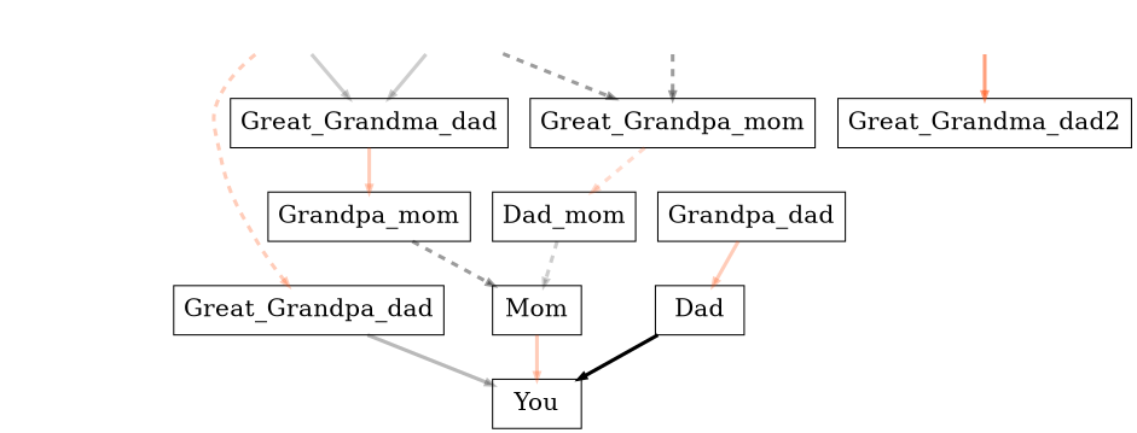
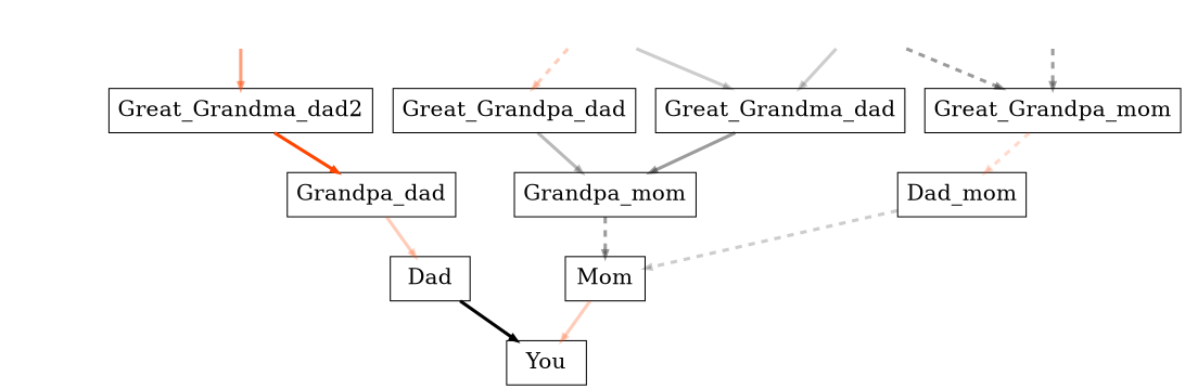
  digraph {
    node [style=filled fillcolor=white fontsize=20 penwidth=1 shape=rectangle]
    edge [style=solid arrowsize=0.5 penwidth=3.0]
    "Gen 0" [style=invis fillcolor="" fontsize="" penwidth="" shape=""]
    n2 [height=0.55 label=Great_Grandpa_mom width=1.0]
    "Gen 1" [style=invis fillcolor="" fontsize="" penwidth="" shape=""]
    n4 [height=0.55 label=Dad_mom width=1.0]
    "Gen 2" [style=invis fillcolor="" fontsize="" penwidth="" shape=""]
    Mom [height=0.55 width=1.0]
    "Gen 3" [style=invis fillcolor="" fontsize="" penwidth="" shape=""]
    You [height=0.55 width=1.0]
    empty1 [height=0.55 style=invis width=1.0]
    Great_Grandma_dad2 [height=0.55 width=1.0]
    Grandpa_dad [height=0.55 width=1.0]
    empty2 [height=0.55 style=invis width=1.0]
    Great_Grandma_dad [height=0.55 width=1.0]
    Great_Grandpa_dad [height=0.55 width=1.0]
    Grandpa_mom [height=0.55 width=1.0]
    empty3 [height=0.55 style=invis width=1.0]
    empty4 [height=0.55 style=invis width=1.0]
    Dad [height=0.55 width=1.0]
    subgraph sub_1 {
      rank=same
      "Gen 0"
      n2
    }
    subgraph sub_2 {
      rank=same
      "Gen 1"
      n4
    }
    subgraph sub_3 {
      rank=same
      "Gen 2"
      Mom
    }
    subgraph sub_4 {
      rank=same
      "Gen 3"
      You
    }
    "Gen 0" -> "Gen 1" [style=invis arrowsize="" penwidth=""]
    n2 -> n4 [color="#FF450032" style=dashed]
    "Gen 1" -> "Gen 2" [style=invis arrowsize="" penwidth=""]
    n4 -> Mom [color="#00000032" style=dashed]
    "Gen 2" -> "Gen 3" [style=invis arrowsize="" penwidth=""]
    Mom -> You [color="#FF450046"]
    empty1 -> Great_Grandma_dad2 [color="#FF450082"]
+   Great_Grandma_dad2 -> Grandpa_dad [color="#FF4500"]
    Grandpa_dad -> Dad [color="#FF450046"]
    empty2 -> Great_Grandma_dad [color="#00000032"]
    empty2 -> Great_Grandpa_dad [color="#FF450046" style=dashed]
-   Great_Grandma_dad -> Grandpa_mom [color="#FF450046"]
-   Great_Grandpa_dad -> You [color="#00000046"]
+   Great_Grandma_dad -> Grandpa_mom [color="#00000064"]
+   Great_Grandpa_dad -> Grandpa_mom [color="#00000046"]
    Grandpa_mom -> Mom [color="#00000064" style=dashed]
    empty3 -> n2 [color="#00000062" style=dashed]
    empty4 -> n2 [color="#00000064" style=dashed]
    empty4 -> Great_Grandma_dad [color="#00000032"]
    Dad -> You [color="#000000"]
  }
